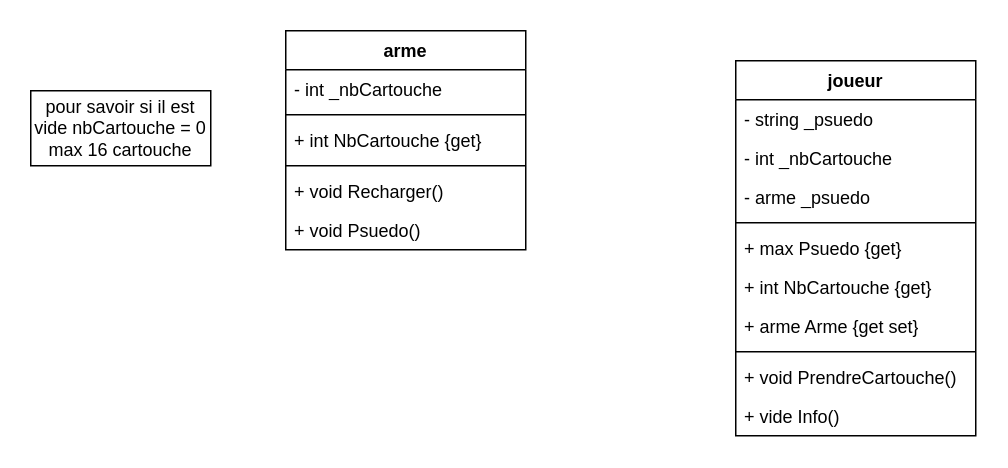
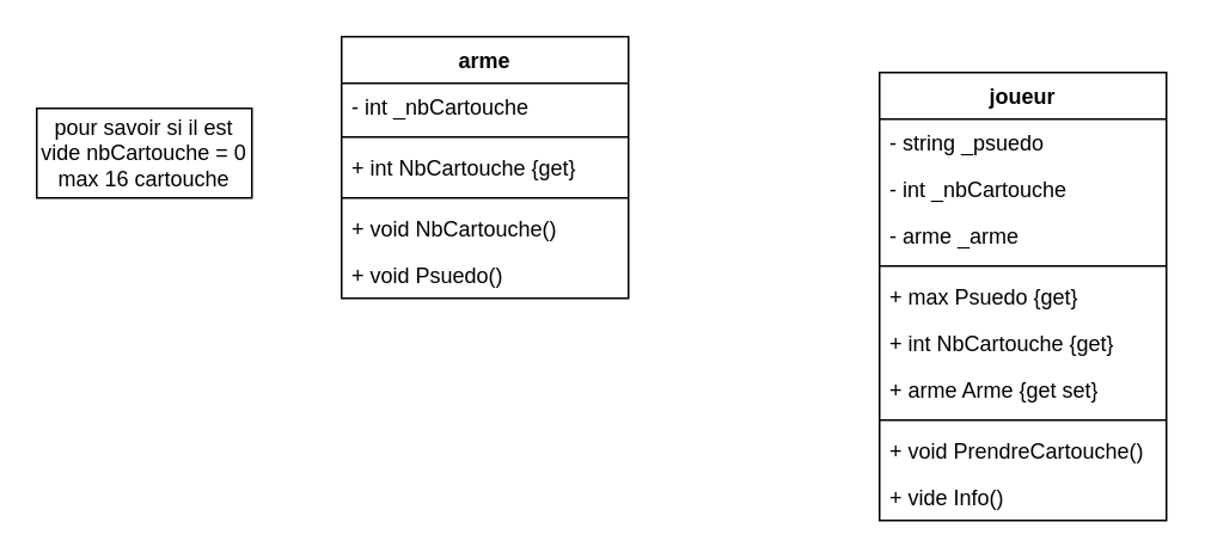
  <mxCell id="0" />
  <mxCell id="1" parent="0" />
  <mxCell id="2" value="arme" style="swimlane;fontStyle=1;align=center;verticalAlign=top;childLayout=stackLayout;horizontal=1;startSize=26;horizontalStack=0;resizeParent=1;resizeParentMax=0;resizeLast=0;collapsible=1;marginBottom=0;whiteSpace=wrap;html=1;" vertex="1" parent="1"><mxGeometry x="190" y="20" width="160" height="146" as="geometry" /></mxCell>
  <mxCell id="3" value="- int _nbCartouche" style="text;strokeColor=none;fillColor=none;align=left;verticalAlign=top;spacingLeft=4;spacingRight=4;overflow=hidden;rotatable=0;points=[[0,0.5],[1,0.5]];portConstraint=eastwest;whiteSpace=wrap;html=1;" vertex="1" parent="2"><mxGeometry y="26" width="160" height="26" as="geometry" /></mxCell>
  <mxCell id="4" value="" style="line;strokeWidth=1;fillColor=none;align=left;verticalAlign=middle;spacingTop=-1;spacingLeft=3;spacingRight=3;rotatable=0;labelPosition=right;points=[];portConstraint=eastwest;strokeColor=inherit;" vertex="1" parent="2"><mxGeometry y="52" width="160" height="8" as="geometry" /></mxCell>
  <mxCell id="5" value="+ int NbCartouche {get}" style="text;strokeColor=none;fillColor=none;align=left;verticalAlign=top;spacingLeft=4;spacingRight=4;overflow=hidden;rotatable=0;points=[[0,0.5],[1,0.5]];portConstraint=eastwest;whiteSpace=wrap;html=1;" vertex="1" parent="2"><mxGeometry y="60" width="160" height="26" as="geometry" /></mxCell>
  <mxCell id="6" value="" style="line;strokeWidth=1;fillColor=none;align=left;verticalAlign=middle;spacingTop=-1;spacingLeft=3;spacingRight=3;rotatable=0;labelPosition=right;points=[];portConstraint=eastwest;strokeColor=inherit;" vertex="1" parent="2"><mxGeometry y="86" width="160" height="8" as="geometry" /></mxCell>
- <mxCell id="7" value="+ void Recharger()" style="text;strokeColor=none;fillColor=none;align=left;verticalAlign=top;spacingLeft=4;spacingRight=4;overflow=hidden;rotatable=0;points=[[0,0.5],[1,0.5]];portConstraint=eastwest;whiteSpace=wrap;html=1;" vertex="1" parent="2"><mxGeometry y="94" width="160" height="26" as="geometry" /></mxCell>
+ <mxCell id="7" value="+ void NbCartouche()" style="text;strokeColor=none;fillColor=none;align=left;verticalAlign=top;spacingLeft=4;spacingRight=4;overflow=hidden;rotatable=0;points=[[0,0.5],[1,0.5]];portConstraint=eastwest;whiteSpace=wrap;html=1;" vertex="1" parent="2"><mxGeometry y="94" width="160" height="26" as="geometry" /></mxCell>
  <mxCell id="8" value="+ void Psuedo()" style="text;strokeColor=none;fillColor=none;align=left;verticalAlign=top;spacingLeft=4;spacingRight=4;overflow=hidden;rotatable=0;points=[[0,0.5],[1,0.5]];portConstraint=eastwest;whiteSpace=wrap;html=1;" vertex="1" parent="2"><mxGeometry y="120" width="160" height="26" as="geometry" /></mxCell>
  <mxCell id="9" value="joueur" style="swimlane;fontStyle=1;align=center;verticalAlign=top;childLayout=stackLayout;horizontal=1;startSize=26;horizontalStack=0;resizeParent=1;resizeParentMax=0;resizeLast=0;collapsible=1;marginBottom=0;whiteSpace=wrap;html=1;" vertex="1" parent="1"><mxGeometry x="490" y="40" width="160" height="250" as="geometry" /></mxCell>
  <mxCell id="10" value="- string _psuedo" style="text;strokeColor=none;fillColor=none;align=left;verticalAlign=top;spacingLeft=4;spacingRight=4;overflow=hidden;rotatable=0;points=[[0,0.5],[1,0.5]];portConstraint=eastwest;whiteSpace=wrap;html=1;" vertex="1" parent="9"><mxGeometry y="26" width="160" height="26" as="geometry" /></mxCell>
  <mxCell id="11" value="- int _nbCartouche" style="text;strokeColor=none;fillColor=none;align=left;verticalAlign=top;spacingLeft=4;spacingRight=4;overflow=hidden;rotatable=0;points=[[0,0.5],[1,0.5]];portConstraint=eastwest;whiteSpace=wrap;html=1;" vertex="1" parent="9"><mxGeometry y="52" width="160" height="26" as="geometry" /></mxCell>
- <mxCell id="12" value="- arme _psuedo" style="text;strokeColor=none;fillColor=none;align=left;verticalAlign=top;spacingLeft=4;spacingRight=4;overflow=hidden;rotatable=0;points=[[0,0.5],[1,0.5]];portConstraint=eastwest;whiteSpace=wrap;html=1;" vertex="1" parent="9"><mxGeometry y="78" width="160" height="26" as="geometry" /></mxCell>
+ <mxCell id="12" value="- arme _arme" style="text;strokeColor=none;fillColor=none;align=left;verticalAlign=top;spacingLeft=4;spacingRight=4;overflow=hidden;rotatable=0;points=[[0,0.5],[1,0.5]];portConstraint=eastwest;whiteSpace=wrap;html=1;" vertex="1" parent="9"><mxGeometry y="78" width="160" height="26" as="geometry" /></mxCell>
  <mxCell id="13" value="" style="line;strokeWidth=1;fillColor=none;align=left;verticalAlign=middle;spacingTop=-1;spacingLeft=3;spacingRight=3;rotatable=0;labelPosition=right;points=[];portConstraint=eastwest;strokeColor=inherit;" vertex="1" parent="9"><mxGeometry y="104" width="160" height="8" as="geometry" /></mxCell>
  <mxCell id="14" value="+ max Psuedo {get}" style="text;strokeColor=none;fillColor=none;align=left;verticalAlign=top;spacingLeft=4;spacingRight=4;overflow=hidden;rotatable=0;points=[[0,0.5],[1,0.5]];portConstraint=eastwest;whiteSpace=wrap;html=1;" vertex="1" parent="9"><mxGeometry y="112" width="160" height="26" as="geometry" /></mxCell>
  <mxCell id="15" value="+ int NbCartouche {get}" style="text;strokeColor=none;fillColor=none;align=left;verticalAlign=top;spacingLeft=4;spacingRight=4;overflow=hidden;rotatable=0;points=[[0,0.5],[1,0.5]];portConstraint=eastwest;whiteSpace=wrap;html=1;" vertex="1" parent="9"><mxGeometry y="138" width="160" height="26" as="geometry" /></mxCell>
  <mxCell id="16" value="+ arme Arme {get set}" style="text;strokeColor=none;fillColor=none;align=left;verticalAlign=top;spacingLeft=4;spacingRight=4;overflow=hidden;rotatable=0;points=[[0,0.5],[1,0.5]];portConstraint=eastwest;whiteSpace=wrap;html=1;" vertex="1" parent="9"><mxGeometry y="164" width="160" height="26" as="geometry" /></mxCell>
  <mxCell id="17" value="" style="line;strokeWidth=1;fillColor=none;align=left;verticalAlign=middle;spacingTop=-1;spacingLeft=3;spacingRight=3;rotatable=0;labelPosition=right;points=[];portConstraint=eastwest;strokeColor=inherit;" vertex="1" parent="9"><mxGeometry y="190" width="160" height="8" as="geometry" /></mxCell>
  <mxCell id="18" value="+ void PrendreCartouche()" style="text;strokeColor=none;fillColor=none;align=left;verticalAlign=top;spacingLeft=4;spacingRight=4;overflow=hidden;rotatable=0;points=[[0,0.5],[1,0.5]];portConstraint=eastwest;whiteSpace=wrap;html=1;" vertex="1" parent="9"><mxGeometry y="198" width="160" height="26" as="geometry" /></mxCell>
  <mxCell id="19" value="+ vide Info()" style="text;strokeColor=none;fillColor=none;align=left;verticalAlign=top;spacingLeft=4;spacingRight=4;overflow=hidden;rotatable=0;points=[[0,0.5],[1,0.5]];portConstraint=eastwest;whiteSpace=wrap;html=1;" vertex="1" parent="9"><mxGeometry y="224" width="160" height="26" as="geometry" /></mxCell>
  <mxCell id="20" value="pour savoir si il est&lt;div&gt;vide nbCartouche = 0&lt;/div&gt;&lt;div&gt;max 16 cartouche&lt;/div&gt;" style="html=1;whiteSpace=wrap;" vertex="1" parent="1"><mxGeometry x="20" y="60" width="120" height="50" as="geometry" /></mxCell>
